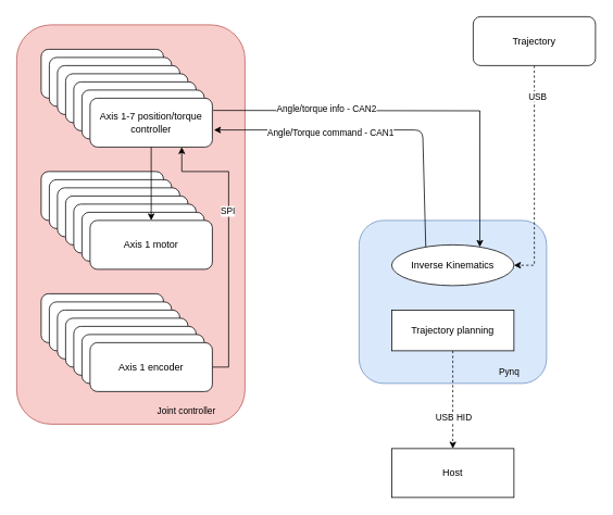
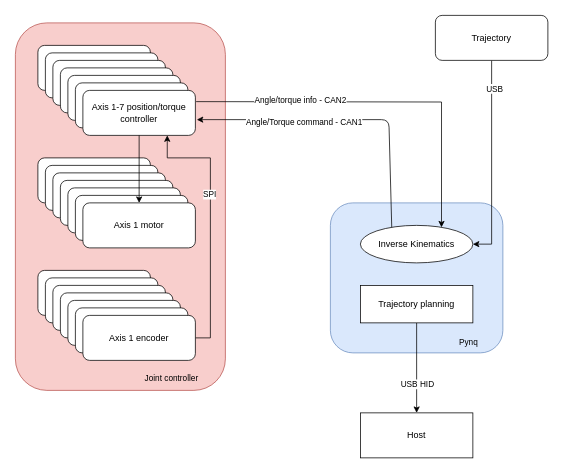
  <mxCell id="0" />
  <mxCell id="1" parent="0" />
  <mxCell id="2" value="" style="rounded=1;whiteSpace=wrap;html=1;fillColor=#dae8fc;strokeColor=#6c8ebf;" vertex="1" parent="1"><mxGeometry x="440" y="270" width="230" height="200" as="geometry" /></mxCell>
  <mxCell id="3" value="" style="rounded=1;whiteSpace=wrap;html=1;fillColor=#f8cecc;strokeColor=#b85450;" parent="1" vertex="1"><mxGeometry x="20" y="30" width="280" height="490" as="geometry" /></mxCell>
  <mxCell id="4" value="Axis 1 position/torque controller" style="rounded=1;whiteSpace=wrap;html=1;" parent="1" vertex="1"><mxGeometry x="50" y="60" width="150" height="60" as="geometry" /></mxCell>
  <mxCell id="5" value="Axis 1 position/torque controller" style="rounded=1;whiteSpace=wrap;html=1;" parent="1" vertex="1"><mxGeometry x="60" y="70" width="150" height="60" as="geometry" /></mxCell>
  <mxCell id="6" value="Axis 1 position/torque controller" style="rounded=1;whiteSpace=wrap;html=1;" parent="1" vertex="1"><mxGeometry x="70" y="80" width="150" height="60" as="geometry" /></mxCell>
  <mxCell id="7" value="Axis 1 position/torque controller" style="rounded=1;whiteSpace=wrap;html=1;" parent="1" vertex="1"><mxGeometry x="80" y="90" width="150" height="60" as="geometry" /></mxCell>
  <mxCell id="8" value="Axis 1 position/torque controller" style="rounded=1;whiteSpace=wrap;html=1;" parent="1" vertex="1"><mxGeometry x="90" y="100" width="150" height="60" as="geometry" /></mxCell>
  <mxCell id="9" value="Axis 1 position/torque controller" style="rounded=1;whiteSpace=wrap;html=1;" parent="1" vertex="1"><mxGeometry x="100" y="110" width="150" height="60" as="geometry" /></mxCell>
  <mxCell id="10" style="edgeStyle=orthogonalEdgeStyle;rounded=0;orthogonalLoop=1;jettySize=auto;html=1;exitX=1;exitY=0.25;exitDx=0;exitDy=0;entryX=0.75;entryY=0;entryDx=0;entryDy=0;" parent="1" target="35" edge="1"><mxGeometry relative="1" as="geometry"><mxPoint x="521" y="135" as="targetPoint" /><mxPoint x="261" y="135" as="sourcePoint" /></mxGeometry></mxCell>
  <mxCell id="11" value="Angle/torque info - CAN2" style="edgeLabel;html=1;align=center;verticalAlign=middle;resizable=0;points=[];" parent="10" vertex="1" connectable="0"><mxGeometry x="0.361" y="2" relative="1" as="geometry"><mxPoint x="-190.5" y="-11.5" as="offset" /></mxGeometry></mxCell>
  <mxCell id="12" style="edgeStyle=orthogonalEdgeStyle;rounded=0;orthogonalLoop=1;jettySize=auto;html=1;exitX=1;exitY=0.75;exitDx=0;exitDy=0;strokeColor=none;entryX=0.25;entryY=0;entryDx=0;entryDy=0;" parent="1" source="13" target="35" edge="1"><mxGeometry relative="1" as="geometry"><mxPoint x="520" y="165" as="targetPoint" /></mxGeometry></mxCell>
  <mxCell id="13" value="Axis 1-7 position/torque controller" style="rounded=1;whiteSpace=wrap;html=1;" parent="1" vertex="1"><mxGeometry x="110" y="120" width="150" height="60" as="geometry" /></mxCell>
  <mxCell id="14" value="Axis 1&amp;nbsp;motor" style="rounded=1;whiteSpace=wrap;html=1;" parent="1" vertex="1"><mxGeometry x="50" y="210" width="150" height="60" as="geometry" /></mxCell>
  <mxCell id="15" value="Axis 1&amp;nbsp;motor" style="rounded=1;whiteSpace=wrap;html=1;" parent="1" vertex="1"><mxGeometry x="60" y="220" width="150" height="60" as="geometry" /></mxCell>
  <mxCell id="16" value="Axis 1&amp;nbsp;motor" style="rounded=1;whiteSpace=wrap;html=1;" parent="1" vertex="1"><mxGeometry x="70" y="230" width="150" height="60" as="geometry" /></mxCell>
  <mxCell id="17" value="Axis 1&amp;nbsp;motor" style="rounded=1;whiteSpace=wrap;html=1;" parent="1" vertex="1"><mxGeometry x="80" y="240" width="150" height="60" as="geometry" /></mxCell>
  <mxCell id="18" value="Axis 1&amp;nbsp;motor" style="rounded=1;whiteSpace=wrap;html=1;" parent="1" vertex="1"><mxGeometry x="90" y="250" width="150" height="60" as="geometry" /></mxCell>
  <mxCell id="19" value="Axis 1&amp;nbsp;motor" style="rounded=1;whiteSpace=wrap;html=1;" parent="1" vertex="1"><mxGeometry x="100" y="260" width="150" height="60" as="geometry" /></mxCell>
  <mxCell id="20" value="Axis 1&amp;nbsp;motor" style="rounded=1;whiteSpace=wrap;html=1;" parent="1" vertex="1"><mxGeometry x="110" y="270" width="150" height="60" as="geometry" /></mxCell>
  <mxCell id="21" value="Axis 1 encoder" style="rounded=1;whiteSpace=wrap;html=1;" parent="1" vertex="1"><mxGeometry x="50" y="360" width="150" height="60" as="geometry" /></mxCell>
  <mxCell id="22" value="Axis 1 encoder" style="rounded=1;whiteSpace=wrap;html=1;" parent="1" vertex="1"><mxGeometry x="60" y="370" width="150" height="60" as="geometry" /></mxCell>
  <mxCell id="23" value="Axis 1 encoder" style="rounded=1;whiteSpace=wrap;html=1;" parent="1" vertex="1"><mxGeometry x="70" y="380" width="150" height="60" as="geometry" /></mxCell>
  <mxCell id="24" value="Axis 1 encoder" style="rounded=1;whiteSpace=wrap;html=1;" parent="1" vertex="1"><mxGeometry x="80" y="390" width="150" height="60" as="geometry" /></mxCell>
  <mxCell id="25" value="Axis 1 encoder" style="rounded=1;whiteSpace=wrap;html=1;" parent="1" vertex="1"><mxGeometry x="90" y="400" width="150" height="60" as="geometry" /></mxCell>
  <mxCell id="26" value="Axis 1 encoder" style="rounded=1;whiteSpace=wrap;html=1;" parent="1" vertex="1"><mxGeometry x="100" y="410" width="150" height="60" as="geometry" /></mxCell>
  <mxCell id="27" style="edgeStyle=orthogonalEdgeStyle;rounded=0;orthogonalLoop=1;jettySize=auto;html=1;exitX=1;exitY=0.5;exitDx=0;exitDy=0;entryX=0.75;entryY=1;entryDx=0;entryDy=0;" parent="1" source="29" target="13" edge="1"><mxGeometry relative="1" as="geometry"><Array as="points"><mxPoint x="280" y="450" /><mxPoint x="280" y="210" /><mxPoint x="223" y="210" /></Array></mxGeometry></mxCell>
  <mxCell id="28" value="SPI" style="edgeLabel;html=1;align=center;verticalAlign=middle;resizable=0;points=[];" parent="27" vertex="1" connectable="0"><mxGeometry x="0.22" y="2" relative="1" as="geometry"><mxPoint as="offset" /></mxGeometry></mxCell>
  <mxCell id="29" value="Axis 1 encoder" style="rounded=1;whiteSpace=wrap;html=1;" parent="1" vertex="1"><mxGeometry x="110" y="420" width="150" height="60" as="geometry" /></mxCell>
  <mxCell id="30" style="edgeStyle=orthogonalEdgeStyle;rounded=0;orthogonalLoop=1;jettySize=auto;html=1;exitX=0.5;exitY=1;exitDx=0;exitDy=0;" parent="1" source="13" target="20" edge="1"><mxGeometry relative="1" as="geometry" /></mxCell>
  <mxCell id="31" value="" style="endArrow=classic;html=1;entryX=1.013;entryY=0.65;entryDx=0;entryDy=0;entryPerimeter=0;exitX=0.25;exitY=0;exitDx=0;exitDy=0;" parent="1" source="35" target="13" edge="1"><mxGeometry width="50" height="50" relative="1" as="geometry"><mxPoint x="520" y="160" as="sourcePoint" /><mxPoint x="430" y="380" as="targetPoint" /><Array as="points"><mxPoint x="518" y="159" /></Array></mxGeometry></mxCell>
  <mxCell id="32" value="Angle/Torque command - CAN1" style="edgeLabel;html=1;align=center;verticalAlign=middle;resizable=0;points=[];" parent="31" vertex="1" connectable="0"><mxGeometry x="-0.442" y="4" relative="1" as="geometry"><mxPoint x="-109.89" y="-28.99" as="offset" /></mxGeometry></mxCell>
- <mxCell id="33" style="edgeStyle=orthogonalEdgeStyle;rounded=0;orthogonalLoop=1;jettySize=auto;html=1;exitX=0.5;exitY=1;exitDx=0;exitDy=0;entryX=0.5;entryY=0;entryDx=0;entryDy=0;dashed=1;" parent="1" source="40" edge="1" target="39"><mxGeometry relative="1" as="geometry"><mxPoint x="555" y="500" as="targetPoint" /></mxGeometry></mxCell>
+ <mxCell id="33" style="edgeStyle=orthogonalEdgeStyle;rounded=0;orthogonalLoop=1;jettySize=auto;html=1;exitX=0.5;exitY=1;exitDx=0;exitDy=0;entryX=0.5;entryY=0;entryDx=0;entryDy=0;" parent="1" source="40" edge="1" target="39"><mxGeometry relative="1" as="geometry"><mxPoint x="555" y="500" as="targetPoint" /></mxGeometry></mxCell>
  <mxCell id="34" value="USB HID" style="edgeLabel;html=1;align=center;verticalAlign=middle;resizable=0;points=[];" parent="33" vertex="1" connectable="0"><mxGeometry x="-0.171" y="2" relative="1" as="geometry"><mxPoint x="-2" y="31" as="offset" /></mxGeometry></mxCell>
  <mxCell id="35" value="Inverse Kinematics" style="ellipse;whiteSpace=wrap;html=1;" parent="1" vertex="1"><mxGeometry x="480" y="300" width="150" height="50" as="geometry" /></mxCell>
- <mxCell id="36" style="edgeStyle=orthogonalEdgeStyle;rounded=0;orthogonalLoop=1;jettySize=auto;html=1;exitX=0.5;exitY=1;exitDx=0;exitDy=0;entryX=1;entryY=0.5;entryDx=0;entryDy=0;dashed=1;" parent="1" source="38" target="35" edge="1"><mxGeometry relative="1" as="geometry" /></mxCell>
+ <mxCell id="36" style="edgeStyle=orthogonalEdgeStyle;rounded=0;orthogonalLoop=1;jettySize=auto;html=1;exitX=0.5;exitY=1;exitDx=0;exitDy=0;entryX=1;entryY=0.5;entryDx=0;entryDy=0;" parent="1" source="38" target="35" edge="1"><mxGeometry relative="1" as="geometry" /></mxCell>
  <mxCell id="37" value="USB" style="edgeLabel;html=1;align=center;verticalAlign=middle;resizable=0;points=[];" parent="36" vertex="1" connectable="0"><mxGeometry x="-0.724" y="3" relative="1" as="geometry"><mxPoint as="offset" /></mxGeometry></mxCell>
  <mxCell id="38" value="Trajectory" style="rounded=1;whiteSpace=wrap;html=1;" parent="1" vertex="1"><mxGeometry x="580" y="20" width="150" height="60" as="geometry" /></mxCell>
  <mxCell id="39" value="Host" style="whiteSpace=wrap;html=1;rounded=0;" parent="1" vertex="1"><mxGeometry x="480" y="550" width="150" height="60" as="geometry" /></mxCell>
  <mxCell id="40" value="Trajectory planning" style="whiteSpace=wrap;html=1;rounded=0;" vertex="1" parent="1"><mxGeometry x="480" y="380" width="150" height="50" as="geometry" /></mxCell>
  <mxCell id="41" value="Pynq" style="edgeLabel;html=1;align=center;verticalAlign=middle;resizable=0;points=[];labelBackgroundColor=none;" vertex="1" connectable="0" parent="1"><mxGeometry x="620" y="460" as="geometry"><mxPoint x="3" y="-5" as="offset" /></mxGeometry></mxCell>
  <mxCell id="42" value="Joint controller" style="edgeLabel;html=1;align=center;verticalAlign=middle;resizable=0;points=[];labelBackgroundColor=none;" vertex="1" connectable="0" parent="1"><mxGeometry x="240" y="500" as="geometry"><mxPoint x="-13" y="3" as="offset" /></mxGeometry></mxCell>
